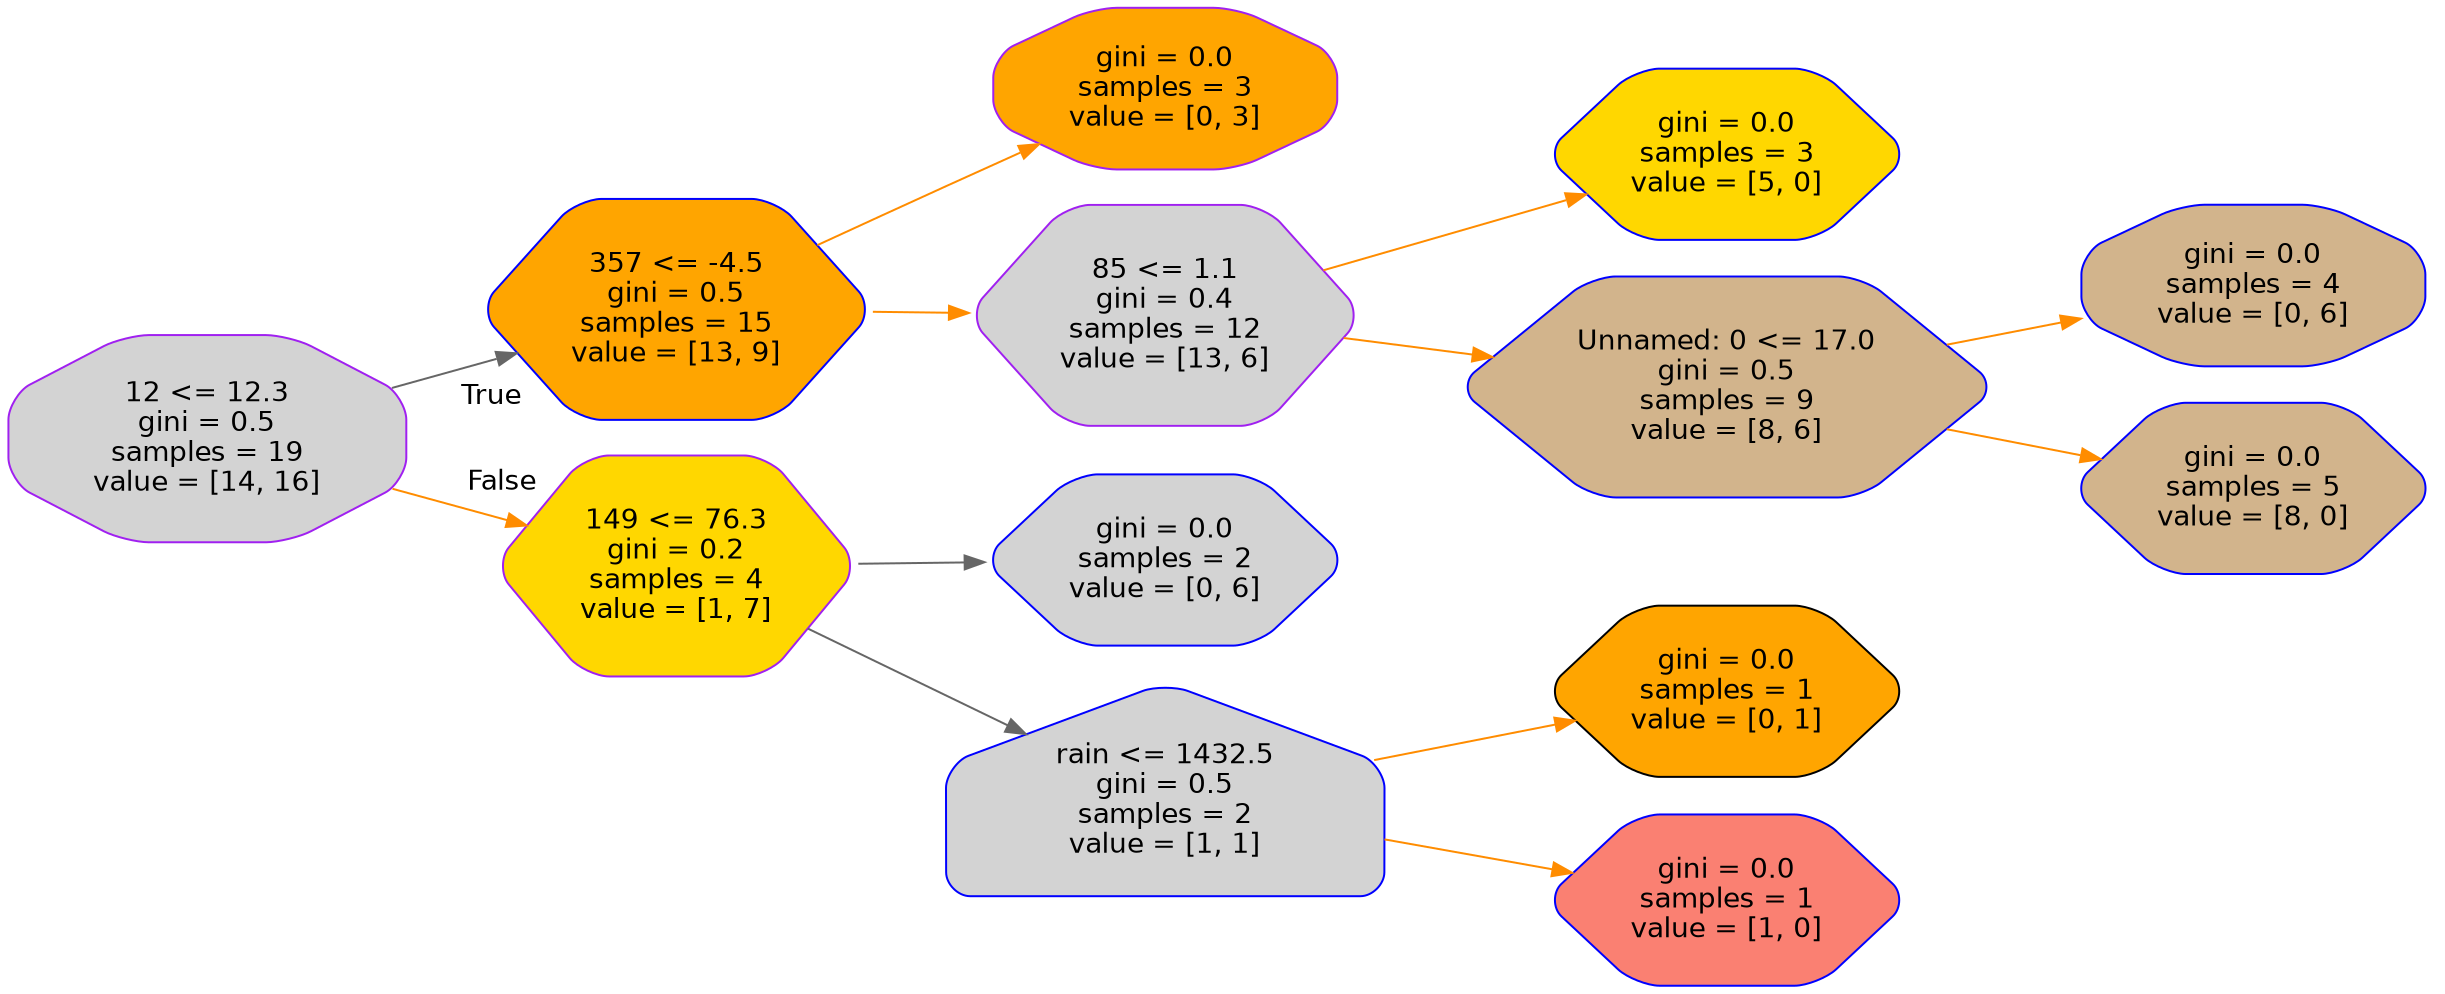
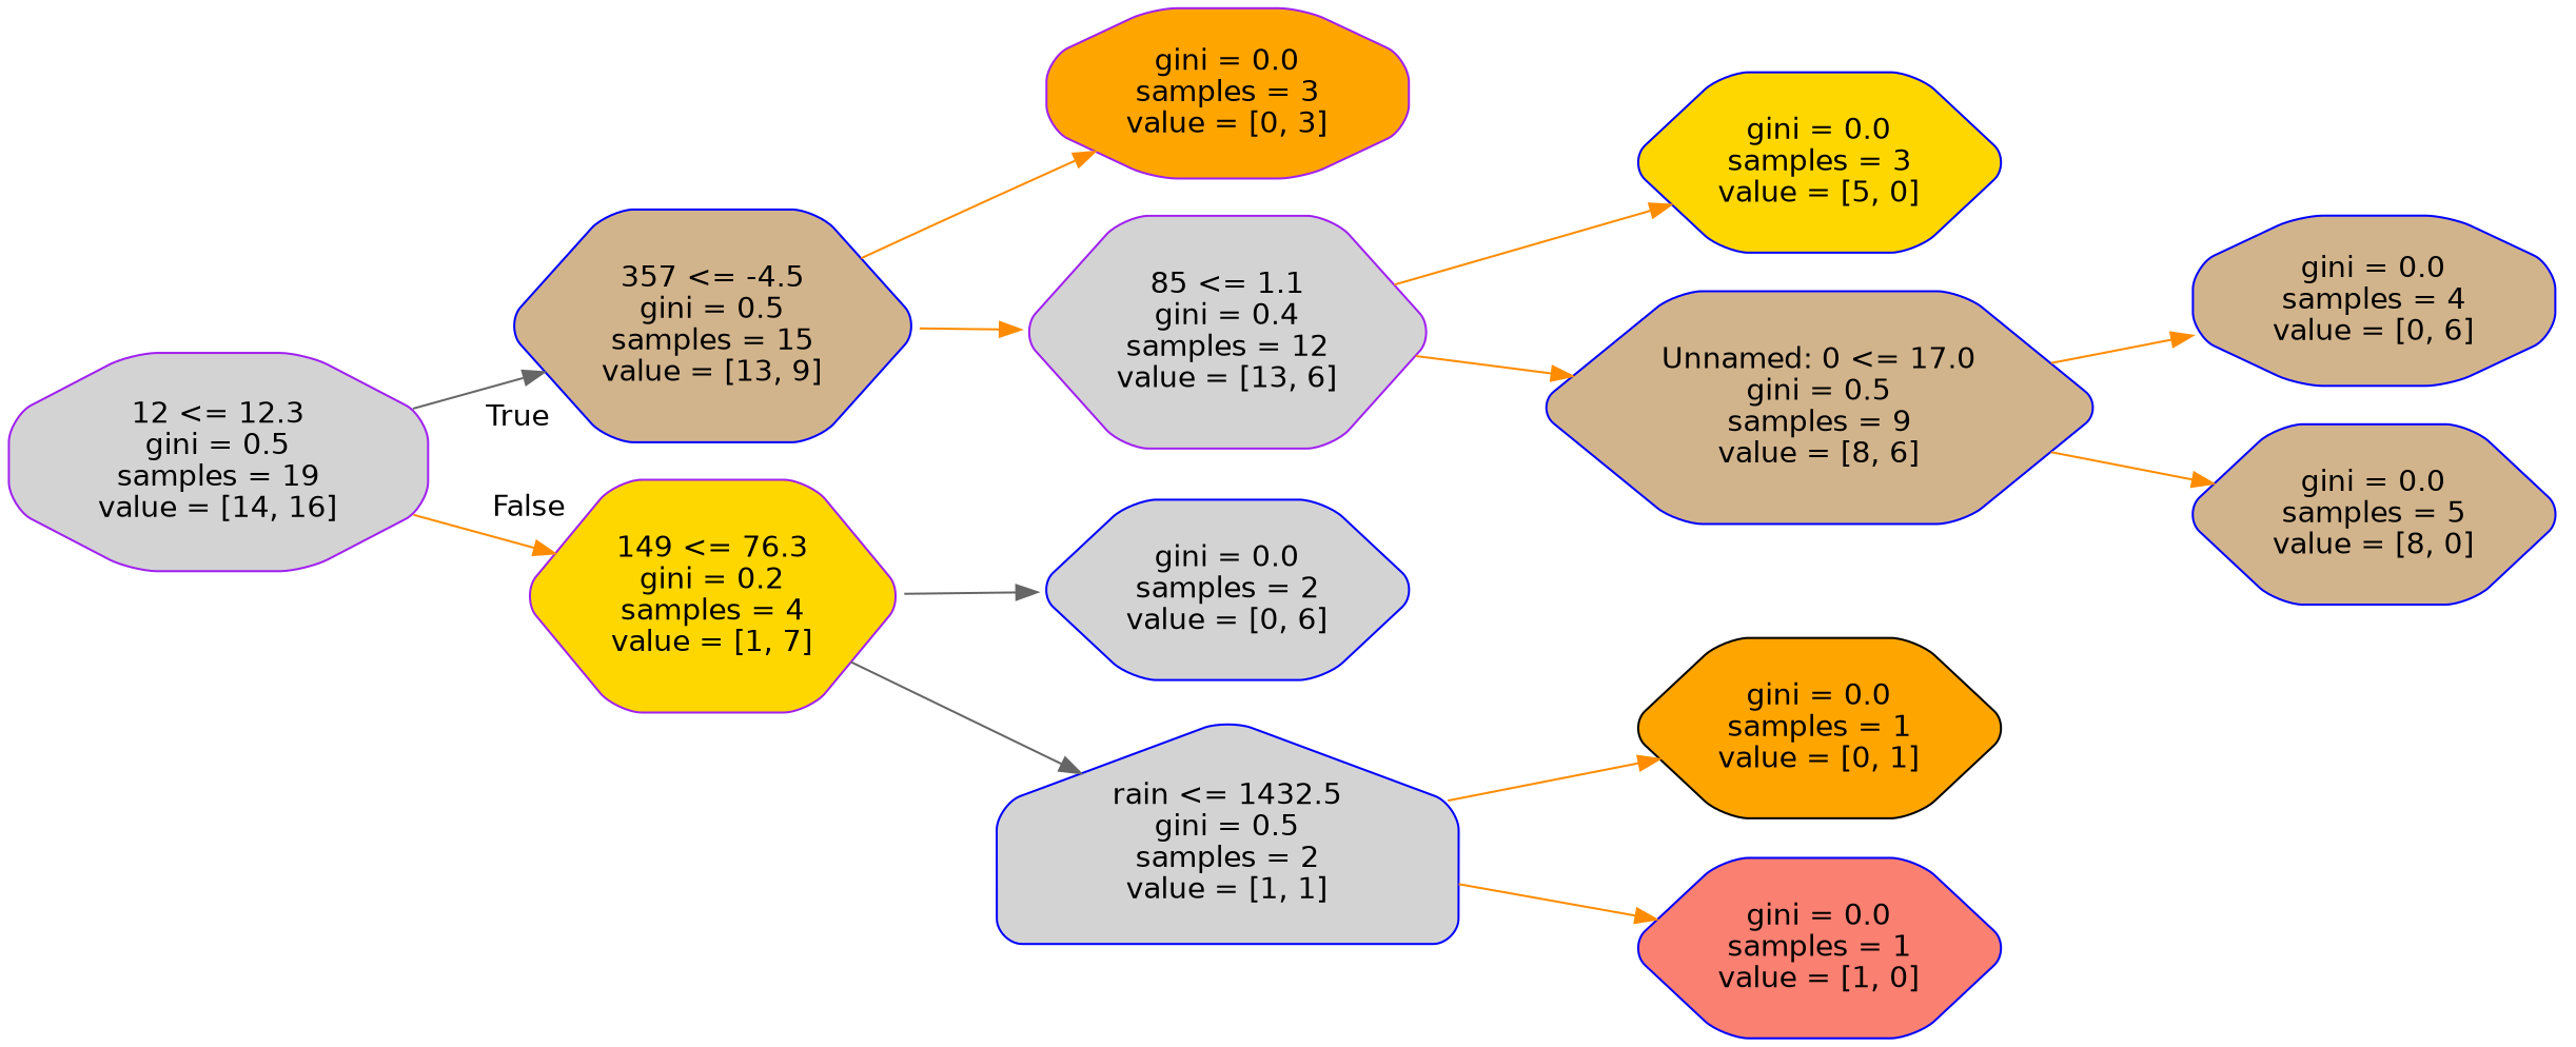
  digraph {
    rankdir=LR
    node [color=blue fillcolor=lightgrey fontname=helvetica shape=hexagon style="rounded,filled"]
    edge [color=darkorange fontname=helvetica]
    n1 [color=purple label="12 <= 12.3\ngini = 0.5\nsamples = 19\nvalue = [14, 16]" shape=octagon]
-   n2 [fillcolor=orange label="357 <= -4.5\ngini = 0.5\nsamples = 15\nvalue = [13, 9]"]
+   n2 [fillcolor=tan label="357 <= -4.5\ngini = 0.5\nsamples = 15\nvalue = [13, 9]"]
    n3 [color=purple fillcolor=gold label="149 <= 76.3\ngini = 0.2\nsamples = 4\nvalue = [1, 7]"]
    n4 [color=purple fillcolor=orange label="gini = 0.0\nsamples = 3\nvalue = [0, 3]" shape=octagon]
    n5 [color=purple label="85 <= 1.1\ngini = 0.4\nsamples = 12\nvalue = [13, 6]"]
    n6 [label="gini = 0.0\nsamples = 2\nvalue = [0, 6]"]
    n7 [label="rain <= 1432.5\ngini = 0.5\nsamples = 2\nvalue = [1, 1]" shape=house]
    n8 [fillcolor=gold label="gini = 0.0\nsamples = 3\nvalue = [5, 0]"]
    n9 [fillcolor=tan label="Unnamed: 0 <= 17.0\ngini = 0.5\nsamples = 9\nvalue = [8, 6]"]
    n10 [fillcolor=tan label="gini = 0.0\nsamples = 4\nvalue = [0, 6]" shape=octagon]
    n11 [fillcolor=tan label="gini = 0.0\nsamples = 5\nvalue = [8, 0]"]
    n12 [color=black fillcolor=orange label="gini = 0.0\nsamples = 1\nvalue = [0, 1]"]
    n13 [fillcolor=salmon label="gini = 0.0\nsamples = 1\nvalue = [1, 0]"]
    n1 -> n2 [color=gray40 headlabel=True labelangle=45 labeldistance=2.5]
    n1 -> n3 [headlabel=False labelangle=-45 labeldistance=2.5]
    n2 -> n4
    n2 -> n5
    n3 -> n6 [color=gray40]
    n3 -> n7 [color=gray40]
    n5 -> n8
    n5 -> n9
    n7 -> n12
    n7 -> n13
    n9 -> n10
    n9 -> n11
  }
